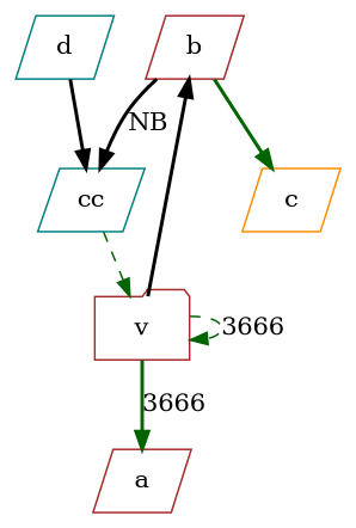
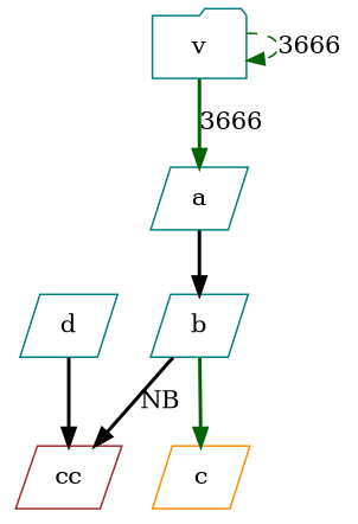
  digraph {
    node [color=teal shape=parallelogram]
    edge [color=darkgreen style=bold]
-   b [color=brown]
-   a [color=brown]
+   b
+   a
    c [color=darkorange]
-   cc
+   cc [color=brown]
    d
-   v [color=brown shape=folder]
+   v [shape=folder]
    b -> c
    b -> cc [color=black label=NB]
-   v -> b [color=black]
-   cc -> v [style=dashed]
+   a -> b [color=black]
    d -> cc [color=black]
    v -> a [label=3666]
    v -> v [label=3666 style=dashed]
  }
